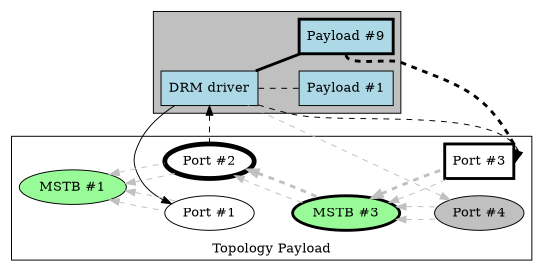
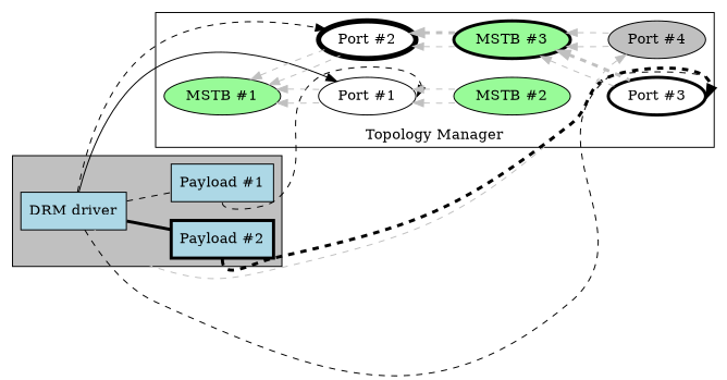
  digraph {
    rankdir=LR
    node [style=filled]
    edge [dir=back style=dashed color=grey]
    n1 [fillcolor=lightblue label="DRM driver" shape=box]
    n2 [fillcolor=lightblue label="Payload #1" shape=box]
-   n3 [fillcolor=lightblue label="Payload #9" penwidth=3 shape=box]
+   n3 [fillcolor=lightblue label="Payload #2" penwidth=3 shape=box]
    n4 [label="Port #1" style=""]
+   n5 [fillcolor=palegreen label="MSTB #2"]
    n6 [label="Port #2" penwidth=5 style=""]
    n7 [fillcolor=palegreen label="MSTB #3" penwidth=3]
-   n8 [label="Port #3" penwidth=3 shape=box style=""]
+   n8 [label="Port #3" penwidth=3 style=""]
    n9 [fillcolor=grey label="Port #4"]
    n10 [fillcolor=palegreen label="MSTB #1"]
    subgraph cluster_1 {
      fillcolor=grey
      style=filled
      n1
      n2
      n3
    }
    subgraph cluster_2 {
-     label="Topology Payload"
+     label="Topology Manager"
      labelloc=bottom
      n4
+     n5
      n6
      n7
      n8
      n9
      n10
    }
    n1 -> n2 [dir=none color=""]
    n1 -> n3 [dir=none penwidth=3 style="" color=""]
    n1 -> n4 [style=solid dir="" color=""]
-   n6 -> n1 [dir="" color=""]
+   n1 -> n6 [dir="" color=""]
    n1 -> n8 [headport=e dir="" color=""]
    n1 -> n9 [dir=""]
+   n2 -> n4 [headport=e tailport=s dir="" color=""]
    n3 -> n8 [headport=e penwidth=3 tailport=s dir="" color=""]
+   n4 -> n5
+   n4 -> n5
    n6 -> n7
    n6 -> n7 [penwidth=3]
    n7 -> n8
    n7 -> n8 [penwidth=3]
    n7 -> n9
    n7 -> n9
    n10 -> n4
    n10 -> n4
    n10 -> n6
    n10 -> n6
  }
